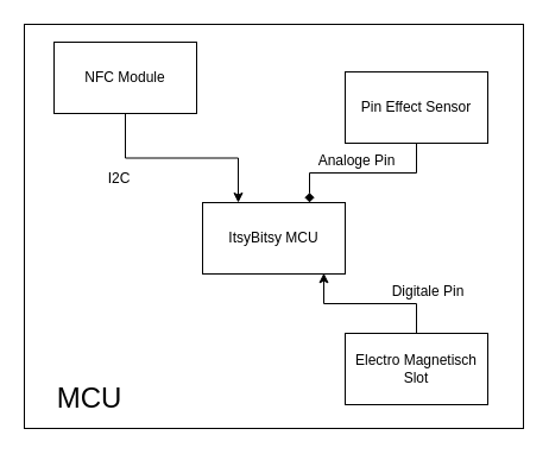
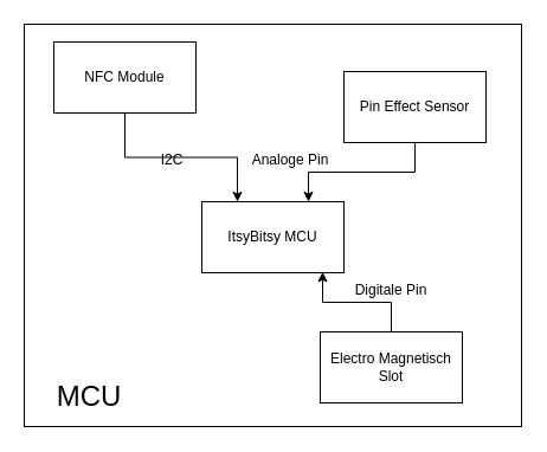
  <mxCell id="0" />
  <mxCell id="1" parent="0" />
  <mxCell id="2" value="" style="rounded=0;whiteSpace=wrap;html=1;" vertex="1" parent="1"><mxGeometry x="20" y="20" width="420" height="340" as="geometry" /></mxCell>
  <mxCell id="3" value="&lt;font style=&quot;font-size: 24px;&quot;&gt;MCU&lt;/font&gt;" style="text;html=1;align=center;verticalAlign=middle;whiteSpace=wrap;rounded=0;" vertex="1" parent="1"><mxGeometry x="25" y="310" width="100" height="50" as="geometry" /></mxCell>
  <mxCell id="4" style="edgeStyle=orthogonalEdgeStyle;rounded=0;orthogonalLoop=1;jettySize=auto;html=1;exitX=0.5;exitY=1;exitDx=0;exitDy=0;entryX=0.25;entryY=0;entryDx=0;entryDy=0;" edge="1" parent="1" source="5" target="8"><mxGeometry relative="1" as="geometry" /></mxCell>
  <mxCell id="5" value="NFC Module" style="rounded=0;whiteSpace=wrap;html=1;" vertex="1" parent="1"><mxGeometry x="45" y="35" width="120" height="60" as="geometry" /></mxCell>
- <mxCell id="6" style="edgeStyle=orthogonalEdgeStyle;rounded=0;orthogonalLoop=1;jettySize=auto;html=1;exitX=0.5;exitY=1;exitDx=0;exitDy=0;entryX=0.75;entryY=0;entryDx=0;entryDy=0;endArrow=diamond;" edge="1" parent="1" source="7" target="8"><mxGeometry relative="1" as="geometry" /></mxCell>
+ <mxCell id="6" style="edgeStyle=orthogonalEdgeStyle;rounded=0;orthogonalLoop=1;jettySize=auto;html=1;exitX=0.5;exitY=1;exitDx=0;exitDy=0;entryX=0.75;entryY=0;entryDx=0;entryDy=0;" edge="1" parent="1" source="7" target="8"><mxGeometry relative="1" as="geometry" /></mxCell>
  <mxCell id="7" value="Pin Effect Sensor" style="rounded=0;whiteSpace=wrap;html=1;" vertex="1" parent="1"><mxGeometry x="290" y="60" width="120" height="60" as="geometry" /></mxCell>
  <mxCell id="8" value="&lt;div&gt;&lt;span style=&quot;background-color: initial;&quot;&gt;ItsyBitsy MCU&lt;/span&gt;&lt;/div&gt;" style="rounded=0;whiteSpace=wrap;html=1;" vertex="1" parent="1"><mxGeometry x="170" y="170" width="120" height="60" as="geometry" /></mxCell>
- <mxCell id="9" value="I2C" style="text;html=1;align=center;verticalAlign=middle;whiteSpace=wrap;rounded=0;" vertex="1" parent="1"><mxGeometry x="70" y="135" width="60" height="30" as="geometry" /></mxCell>
- <mxCell id="10" value="Analoge Pin" style="text;html=1;align=center;verticalAlign=middle;whiteSpace=wrap;rounded=0;" vertex="1" parent="1"><mxGeometry x="265" y="120" width="70" height="30" as="geometry" /></mxCell>
- <mxCell id="11" value="Electro Magnetisch Slot" style="rounded=0;whiteSpace=wrap;html=1;" vertex="1" parent="1"><mxGeometry x="290" y="280" width="120" height="60" as="geometry" /></mxCell>
+ <mxCell id="9" value="I2C" style="text;html=1;align=center;verticalAlign=middle;whiteSpace=wrap;rounded=0;" vertex="1" parent="1"><mxGeometry x="115" y="120" width="60" height="30" as="geometry" /></mxCell>
+ <mxCell id="10" value="Analoge Pin" style="text;html=1;align=center;verticalAlign=middle;whiteSpace=wrap;rounded=0;" vertex="1" parent="1"><mxGeometry x="210" y="120" width="70" height="30" as="geometry" /></mxCell>
+ <mxCell id="11" value="Electro Magnetisch Slot" style="rounded=0;whiteSpace=wrap;html=1;" vertex="1" parent="1"><mxGeometry x="270" y="280" width="120" height="60" as="geometry" /></mxCell>
  <mxCell id="12" style="edgeStyle=orthogonalEdgeStyle;rounded=0;orthogonalLoop=1;jettySize=auto;html=1;exitX=0.5;exitY=0;exitDx=0;exitDy=0;entryX=0.85;entryY=0.988;entryDx=0;entryDy=0;entryPerimeter=0;" edge="1" parent="1" source="11" target="8"><mxGeometry relative="1" as="geometry" /></mxCell>
- <mxCell id="13" value="Digitale Pin" style="text;html=1;align=center;verticalAlign=middle;whiteSpace=wrap;rounded=0;" vertex="1" parent="1"><mxGeometry x="325" y="230" width="70" height="30" as="geometry" /></mxCell>
+ <mxCell id="13" value="Digitale Pin" style="text;html=1;align=center;verticalAlign=middle;whiteSpace=wrap;rounded=0;" vertex="1" parent="1"><mxGeometry x="295" y="230" width="70" height="30" as="geometry" /></mxCell>
